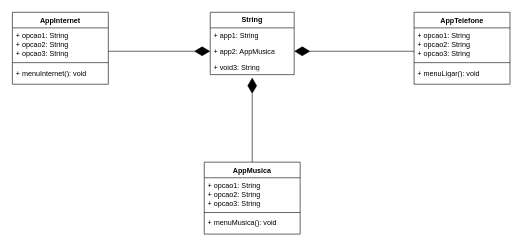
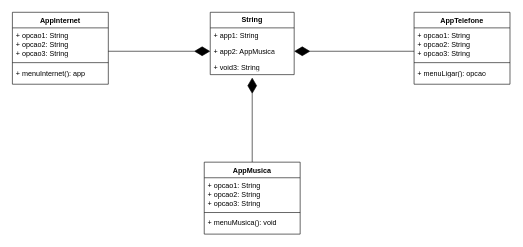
  <mxCell id="0" />
  <mxCell id="1" parent="0" />
  <mxCell id="2" value="&lt;b&gt;String&lt;/b&gt;" style="swimlane;fontStyle=0;childLayout=stackLayout;horizontal=1;startSize=26;fillColor=none;horizontalStack=0;resizeParent=1;resizeParentMax=0;resizeLast=0;collapsible=1;marginBottom=0;whiteSpace=wrap;html=1;" vertex="1" parent="1"><mxGeometry x="350" y="20" width="140" height="104" as="geometry" /></mxCell>
  <mxCell id="3" value="+ app1: String" style="text;strokeColor=none;fillColor=none;align=left;verticalAlign=top;spacingLeft=4;spacingRight=4;overflow=hidden;rotatable=0;points=[[0,0.5],[1,0.5]];portConstraint=eastwest;whiteSpace=wrap;html=1;" vertex="1" parent="2"><mxGeometry y="26" width="140" height="26" as="geometry" /></mxCell>
  <mxCell id="4" value="+ app2: AppMusica" style="text;strokeColor=none;fillColor=none;align=left;verticalAlign=top;spacingLeft=4;spacingRight=4;overflow=hidden;rotatable=0;points=[[0,0.5],[1,0.5]];portConstraint=eastwest;whiteSpace=wrap;html=1;" vertex="1" parent="2"><mxGeometry y="52" width="140" height="26" as="geometry" /></mxCell>
  <mxCell id="5" value="+ void3: String" style="text;strokeColor=none;fillColor=none;align=left;verticalAlign=top;spacingLeft=4;spacingRight=4;overflow=hidden;rotatable=0;points=[[0,0.5],[1,0.5]];portConstraint=eastwest;whiteSpace=wrap;html=1;" vertex="1" parent="2"><mxGeometry y="78" width="140" height="26" as="geometry" /></mxCell>
  <mxCell id="6" value="" style="endArrow=diamondThin;endFill=1;endSize=24;html=1;rounded=0;entryX=0.5;entryY=1.192;entryDx=0;entryDy=0;entryPerimeter=0;exitX=0.5;exitY=0;exitDx=0;exitDy=0;" edge="1" parent="1" target="5"><mxGeometry width="160" relative="1" as="geometry"><mxPoint x="420" y="270" as="sourcePoint" /><mxPoint x="510" y="150" as="targetPoint" /></mxGeometry></mxCell>
  <mxCell id="7" value="" style="endArrow=diamondThin;endFill=1;endSize=24;html=1;rounded=0;entryX=0;entryY=0.5;entryDx=0;entryDy=0;exitX=1;exitY=0.5;exitDx=0;exitDy=0;" edge="1" parent="1" target="4"><mxGeometry width="160" relative="1" as="geometry"><mxPoint x="180" y="85" as="sourcePoint" /><mxPoint x="510" y="150" as="targetPoint" /></mxGeometry></mxCell>
  <mxCell id="8" value="" style="endArrow=diamondThin;endFill=1;endSize=24;html=1;rounded=0;entryX=1;entryY=0.5;entryDx=0;entryDy=0;exitX=0;exitY=0.5;exitDx=0;exitDy=0;" edge="1" parent="1" target="4"><mxGeometry width="160" relative="1" as="geometry"><mxPoint x="690" y="85" as="sourcePoint" /><mxPoint x="510" y="150" as="targetPoint" /></mxGeometry></mxCell>
  <mxCell id="9" value="AppMusica" style="swimlane;fontStyle=1;align=center;verticalAlign=top;childLayout=stackLayout;horizontal=1;startSize=26;horizontalStack=0;resizeParent=1;resizeParentMax=0;resizeLast=0;collapsible=1;marginBottom=0;whiteSpace=wrap;html=1;" vertex="1" parent="1"><mxGeometry x="340" y="270" width="160" height="120" as="geometry" /></mxCell>
  <mxCell id="10" value="+ opcao1: String&lt;br&gt;+ opcao2: String&lt;br&gt;+ opcao3: String" style="text;strokeColor=none;fillColor=none;align=left;verticalAlign=top;spacingLeft=4;spacingRight=4;overflow=hidden;rotatable=0;points=[[0,0.5],[1,0.5]];portConstraint=eastwest;whiteSpace=wrap;html=1;" vertex="1" parent="9"><mxGeometry y="26" width="160" height="54" as="geometry" /></mxCell>
  <mxCell id="11" value="" style="line;strokeWidth=1;fillColor=none;align=left;verticalAlign=middle;spacingTop=-1;spacingLeft=3;spacingRight=3;rotatable=0;labelPosition=right;points=[];portConstraint=eastwest;strokeColor=inherit;" vertex="1" parent="9"><mxGeometry y="80" width="160" height="8" as="geometry" /></mxCell>
  <mxCell id="12" value="+ menuMusica(): void" style="text;strokeColor=none;fillColor=none;align=left;verticalAlign=top;spacingLeft=4;spacingRight=4;overflow=hidden;rotatable=0;points=[[0,0.5],[1,0.5]];portConstraint=eastwest;whiteSpace=wrap;html=1;" vertex="1" parent="9"><mxGeometry y="88" width="160" height="32" as="geometry" /></mxCell>
  <mxCell id="13" value="AppTelefone" style="swimlane;fontStyle=1;align=center;verticalAlign=top;childLayout=stackLayout;horizontal=1;startSize=26;horizontalStack=0;resizeParent=1;resizeParentMax=0;resizeLast=0;collapsible=1;marginBottom=0;whiteSpace=wrap;html=1;" vertex="1" parent="1"><mxGeometry x="690" y="20" width="160" height="120" as="geometry" /></mxCell>
  <mxCell id="14" value="+ opcao1: String&lt;br&gt;+ opcao2: String&lt;br&gt;+ opcao3: String" style="text;strokeColor=none;fillColor=none;align=left;verticalAlign=top;spacingLeft=4;spacingRight=4;overflow=hidden;rotatable=0;points=[[0,0.5],[1,0.5]];portConstraint=eastwest;whiteSpace=wrap;html=1;" vertex="1" parent="13"><mxGeometry y="26" width="160" height="54" as="geometry" /></mxCell>
  <mxCell id="15" value="" style="line;strokeWidth=1;fillColor=none;align=left;verticalAlign=middle;spacingTop=-1;spacingLeft=3;spacingRight=3;rotatable=0;labelPosition=right;points=[];portConstraint=eastwest;strokeColor=inherit;" vertex="1" parent="13"><mxGeometry y="80" width="160" height="8" as="geometry" /></mxCell>
- <mxCell id="16" value="+ menuLigar(): void" style="text;strokeColor=none;fillColor=none;align=left;verticalAlign=top;spacingLeft=4;spacingRight=4;overflow=hidden;rotatable=0;points=[[0,0.5],[1,0.5]];portConstraint=eastwest;whiteSpace=wrap;html=1;" vertex="1" parent="13"><mxGeometry y="88" width="160" height="32" as="geometry" /></mxCell>
+ <mxCell id="16" value="+ menuLigar(): opcao" style="text;strokeColor=none;fillColor=none;align=left;verticalAlign=top;spacingLeft=4;spacingRight=4;overflow=hidden;rotatable=0;points=[[0,0.5],[1,0.5]];portConstraint=eastwest;whiteSpace=wrap;html=1;" vertex="1" parent="13"><mxGeometry y="88" width="160" height="32" as="geometry" /></mxCell>
  <mxCell id="17" value="AppInternet" style="swimlane;fontStyle=1;align=center;verticalAlign=top;childLayout=stackLayout;horizontal=1;startSize=26;horizontalStack=0;resizeParent=1;resizeParentMax=0;resizeLast=0;collapsible=1;marginBottom=0;whiteSpace=wrap;html=1;" vertex="1" parent="1"><mxGeometry y="20" width="160" height="120" as="geometry" x="20" /></mxCell>
  <mxCell id="18" value="+ opcao1: String&lt;br&gt;+ opcao2: String&lt;br&gt;+ opcao3: String" style="text;strokeColor=none;fillColor=none;align=left;verticalAlign=top;spacingLeft=4;spacingRight=4;overflow=hidden;rotatable=0;points=[[0,0.5],[1,0.5]];portConstraint=eastwest;whiteSpace=wrap;html=1;" vertex="1" parent="17"><mxGeometry y="26" width="160" height="54" as="geometry" /></mxCell>
  <mxCell id="19" value="" style="line;strokeWidth=1;fillColor=none;align=left;verticalAlign=middle;spacingTop=-1;spacingLeft=3;spacingRight=3;rotatable=0;labelPosition=right;points=[];portConstraint=eastwest;strokeColor=inherit;" vertex="1" parent="17"><mxGeometry y="80" width="160" height="8" as="geometry" /></mxCell>
- <mxCell id="20" value="+ menuInternet(): void" style="text;strokeColor=none;fillColor=none;align=left;verticalAlign=top;spacingLeft=4;spacingRight=4;overflow=hidden;rotatable=0;points=[[0,0.5],[1,0.5]];portConstraint=eastwest;whiteSpace=wrap;html=1;" vertex="1" parent="17"><mxGeometry y="88" width="160" height="32" as="geometry" /></mxCell>
+ <mxCell id="20" value="+ menuInternet(): app" style="text;strokeColor=none;fillColor=none;align=left;verticalAlign=top;spacingLeft=4;spacingRight=4;overflow=hidden;rotatable=0;points=[[0,0.5],[1,0.5]];portConstraint=eastwest;whiteSpace=wrap;html=1;" vertex="1" parent="17"><mxGeometry y="88" width="160" height="32" as="geometry" /></mxCell>
